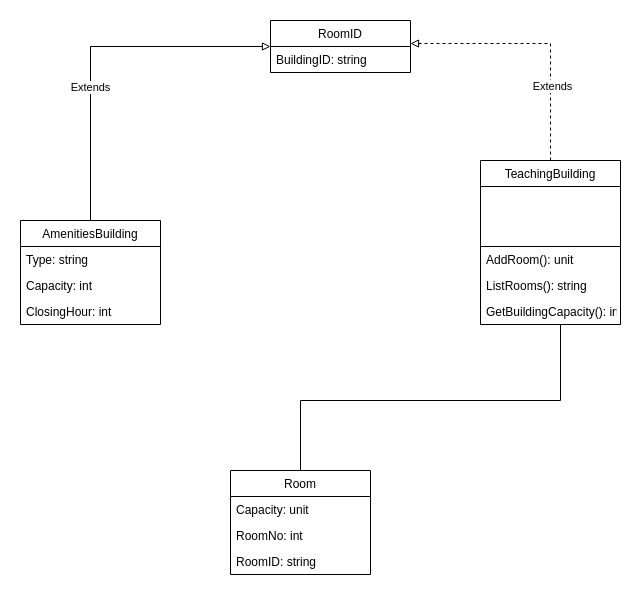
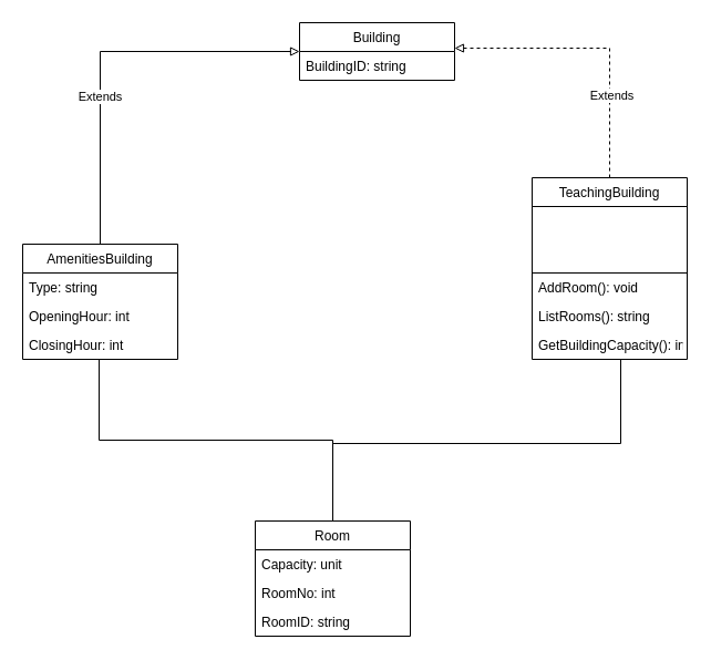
  <mxCell id="0" />
  <mxCell id="1" parent="0" />
+ <mxCell id="2" style="edgeStyle=orthogonalEdgeStyle;rounded=0;orthogonalLoop=1;jettySize=auto;html=1;exitX=0.5;exitY=0;exitDx=0;exitDy=0;endArrow=none;endFill=0;entryX=0.493;entryY=1;entryDx=0;entryDy=0;entryPerimeter=0;" edge="1" parent="1" source="4" target="15"><mxGeometry relative="1" as="geometry"><mxPoint x="90" y="330" as="targetPoint" /></mxGeometry></mxCell>
  <mxCell id="3" style="edgeStyle=orthogonalEdgeStyle;rounded=0;orthogonalLoop=1;jettySize=auto;html=1;endArrow=none;endFill=0;" edge="1" parent="1" source="4" target="22"><mxGeometry relative="1" as="geometry"><Array as="points"><mxPoint x="300" y="400" /><mxPoint x="560" y="400" /></Array></mxGeometry></mxCell>
  <mxCell id="4" value="Room" style="swimlane;fontStyle=0;childLayout=stackLayout;horizontal=1;startSize=26;fillColor=none;horizontalStack=0;resizeParent=1;resizeParentMax=0;resizeLast=0;collapsible=1;marginBottom=0;" vertex="1" parent="1"><mxGeometry x="230" y="470" width="140" height="104" as="geometry" /></mxCell>
  <mxCell id="5" value="Capacity: unit" style="text;strokeColor=none;fillColor=none;align=left;verticalAlign=top;spacingLeft=4;spacingRight=4;overflow=hidden;rotatable=0;points=[[0,0.5],[1,0.5]];portConstraint=eastwest;" vertex="1" parent="4"><mxGeometry y="26" width="140" height="26" as="geometry" /></mxCell>
  <mxCell id="6" value="RoomNo: int" style="text;strokeColor=none;fillColor=none;align=left;verticalAlign=top;spacingLeft=4;spacingRight=4;overflow=hidden;rotatable=0;points=[[0,0.5],[1,0.5]];portConstraint=eastwest;" vertex="1" parent="4"><mxGeometry y="52" width="140" height="26" as="geometry" /></mxCell>
  <mxCell id="7" value="RoomID: string" style="text;strokeColor=none;fillColor=none;align=left;verticalAlign=top;spacingLeft=4;spacingRight=4;overflow=hidden;rotatable=0;points=[[0,0.5],[1,0.5]];portConstraint=eastwest;" vertex="1" parent="4"><mxGeometry y="78" width="140" height="26" as="geometry" /></mxCell>
- <mxCell id="8" value="RoomID" style="swimlane;fontStyle=0;childLayout=stackLayout;horizontal=1;startSize=26;fillColor=none;horizontalStack=0;resizeParent=1;resizeParentMax=0;resizeLast=0;collapsible=1;marginBottom=0;" vertex="1" parent="1"><mxGeometry x="270" y="20" width="140" height="52" as="geometry" /></mxCell>
+ <mxCell id="8" value="Building" style="swimlane;fontStyle=0;childLayout=stackLayout;horizontal=1;startSize=26;fillColor=none;horizontalStack=0;resizeParent=1;resizeParentMax=0;resizeLast=0;collapsible=1;marginBottom=0;" vertex="1" parent="1"><mxGeometry x="270" y="20" width="140" height="52" as="geometry" /></mxCell>
  <mxCell id="9" value="BuildingID: string" style="text;strokeColor=none;fillColor=none;align=left;verticalAlign=top;spacingLeft=4;spacingRight=4;overflow=hidden;rotatable=0;points=[[0,0.5],[1,0.5]];portConstraint=eastwest;" vertex="1" parent="8"><mxGeometry y="26" width="140" height="26" as="geometry" /></mxCell>
  <mxCell id="10" style="edgeStyle=orthogonalEdgeStyle;rounded=0;orthogonalLoop=1;jettySize=auto;html=1;exitX=0.5;exitY=0;exitDx=0;exitDy=0;entryX=0;entryY=0.5;entryDx=0;entryDy=0;endArrow=block;endFill=0;" edge="1" parent="1" source="12" target="8"><mxGeometry relative="1" as="geometry" /></mxCell>
  <mxCell id="11" value="Extends" style="edgeLabel;html=1;align=center;verticalAlign=middle;resizable=0;points=[];" vertex="1" connectable="0" parent="10"><mxGeometry x="-0.243" y="1" relative="1" as="geometry"><mxPoint as="offset" /></mxGeometry></mxCell>
  <mxCell id="12" value="AmenitiesBuilding" style="swimlane;fontStyle=0;childLayout=stackLayout;horizontal=1;startSize=26;fillColor=none;horizontalStack=0;resizeParent=1;resizeParentMax=0;resizeLast=0;collapsible=1;marginBottom=0;" vertex="1" parent="1"><mxGeometry x="20" y="220" width="140" height="104" as="geometry" /></mxCell>
  <mxCell id="13" value="Type: string" style="text;strokeColor=none;fillColor=none;align=left;verticalAlign=top;spacingLeft=4;spacingRight=4;overflow=hidden;rotatable=0;points=[[0,0.5],[1,0.5]];portConstraint=eastwest;" vertex="1" parent="12"><mxGeometry y="26" width="140" height="26" as="geometry" /></mxCell>
- <mxCell id="14" value="Capacity: int" style="text;strokeColor=none;fillColor=none;align=left;verticalAlign=top;spacingLeft=4;spacingRight=4;overflow=hidden;rotatable=0;points=[[0,0.5],[1,0.5]];portConstraint=eastwest;" vertex="1" parent="12"><mxGeometry y="52" width="140" height="26" as="geometry" /></mxCell>
+ <mxCell id="14" value="OpeningHour: int" style="text;strokeColor=none;fillColor=none;align=left;verticalAlign=top;spacingLeft=4;spacingRight=4;overflow=hidden;rotatable=0;points=[[0,0.5],[1,0.5]];portConstraint=eastwest;" vertex="1" parent="12"><mxGeometry y="52" width="140" height="26" as="geometry" /></mxCell>
  <mxCell id="15" value="ClosingHour: int" style="text;strokeColor=none;fillColor=none;align=left;verticalAlign=top;spacingLeft=4;spacingRight=4;overflow=hidden;rotatable=0;points=[[0,0.5],[1,0.5]];portConstraint=eastwest;" vertex="1" parent="12"><mxGeometry y="78" width="140" height="26" as="geometry" /></mxCell>
  <mxCell id="16" style="edgeStyle=orthogonalEdgeStyle;rounded=0;orthogonalLoop=1;jettySize=auto;html=1;entryX=1;entryY=-0.115;entryDx=0;entryDy=0;entryPerimeter=0;endArrow=block;endFill=0;dashed=1;" edge="1" parent="1" source="18" target="9"><mxGeometry relative="1" as="geometry" /></mxCell>
  <mxCell id="17" value="Extends" style="edgeLabel;html=1;align=center;verticalAlign=middle;resizable=0;points=[];" vertex="1" connectable="0" parent="16"><mxGeometry x="-0.415" y="-1" relative="1" as="geometry"><mxPoint as="offset" /></mxGeometry></mxCell>
  <mxCell id="18" value="TeachingBuilding" style="swimlane;fontStyle=0;childLayout=stackLayout;horizontal=1;startSize=26;fillColor=none;horizontalStack=0;resizeParent=1;resizeParentMax=0;resizeLast=0;collapsible=1;marginBottom=0;" vertex="1" parent="1"><mxGeometry x="480" y="160" width="140" height="164" as="geometry" /></mxCell>
  <mxCell id="19" value="" style="rounded=0;whiteSpace=wrap;html=1;" vertex="1" parent="18"><mxGeometry y="26" width="140" height="60" as="geometry" /></mxCell>
- <mxCell id="20" value="AddRoom(): unit" style="text;strokeColor=none;fillColor=none;align=left;verticalAlign=top;spacingLeft=4;spacingRight=4;overflow=hidden;rotatable=0;points=[[0,0.5],[1,0.5]];portConstraint=eastwest;" vertex="1" parent="18"><mxGeometry y="86" width="140" height="26" as="geometry" /></mxCell>
+ <mxCell id="20" value="AddRoom(): void" style="text;strokeColor=none;fillColor=none;align=left;verticalAlign=top;spacingLeft=4;spacingRight=4;overflow=hidden;rotatable=0;points=[[0,0.5],[1,0.5]];portConstraint=eastwest;" vertex="1" parent="18"><mxGeometry y="86" width="140" height="26" as="geometry" /></mxCell>
  <mxCell id="21" value="ListRooms(): string" style="text;strokeColor=none;fillColor=none;align=left;verticalAlign=top;spacingLeft=4;spacingRight=4;overflow=hidden;rotatable=0;points=[[0,0.5],[1,0.5]];portConstraint=eastwest;" vertex="1" parent="18"><mxGeometry y="112" width="140" height="26" as="geometry" /></mxCell>
  <mxCell id="22" value="GetBuildingCapacity(): int" style="text;strokeColor=none;fillColor=none;align=left;verticalAlign=top;spacingLeft=4;spacingRight=4;overflow=hidden;rotatable=0;points=[[0,0.5],[1,0.5]];portConstraint=eastwest;" vertex="1" parent="18"><mxGeometry y="138" width="140" height="26" as="geometry" /></mxCell>
